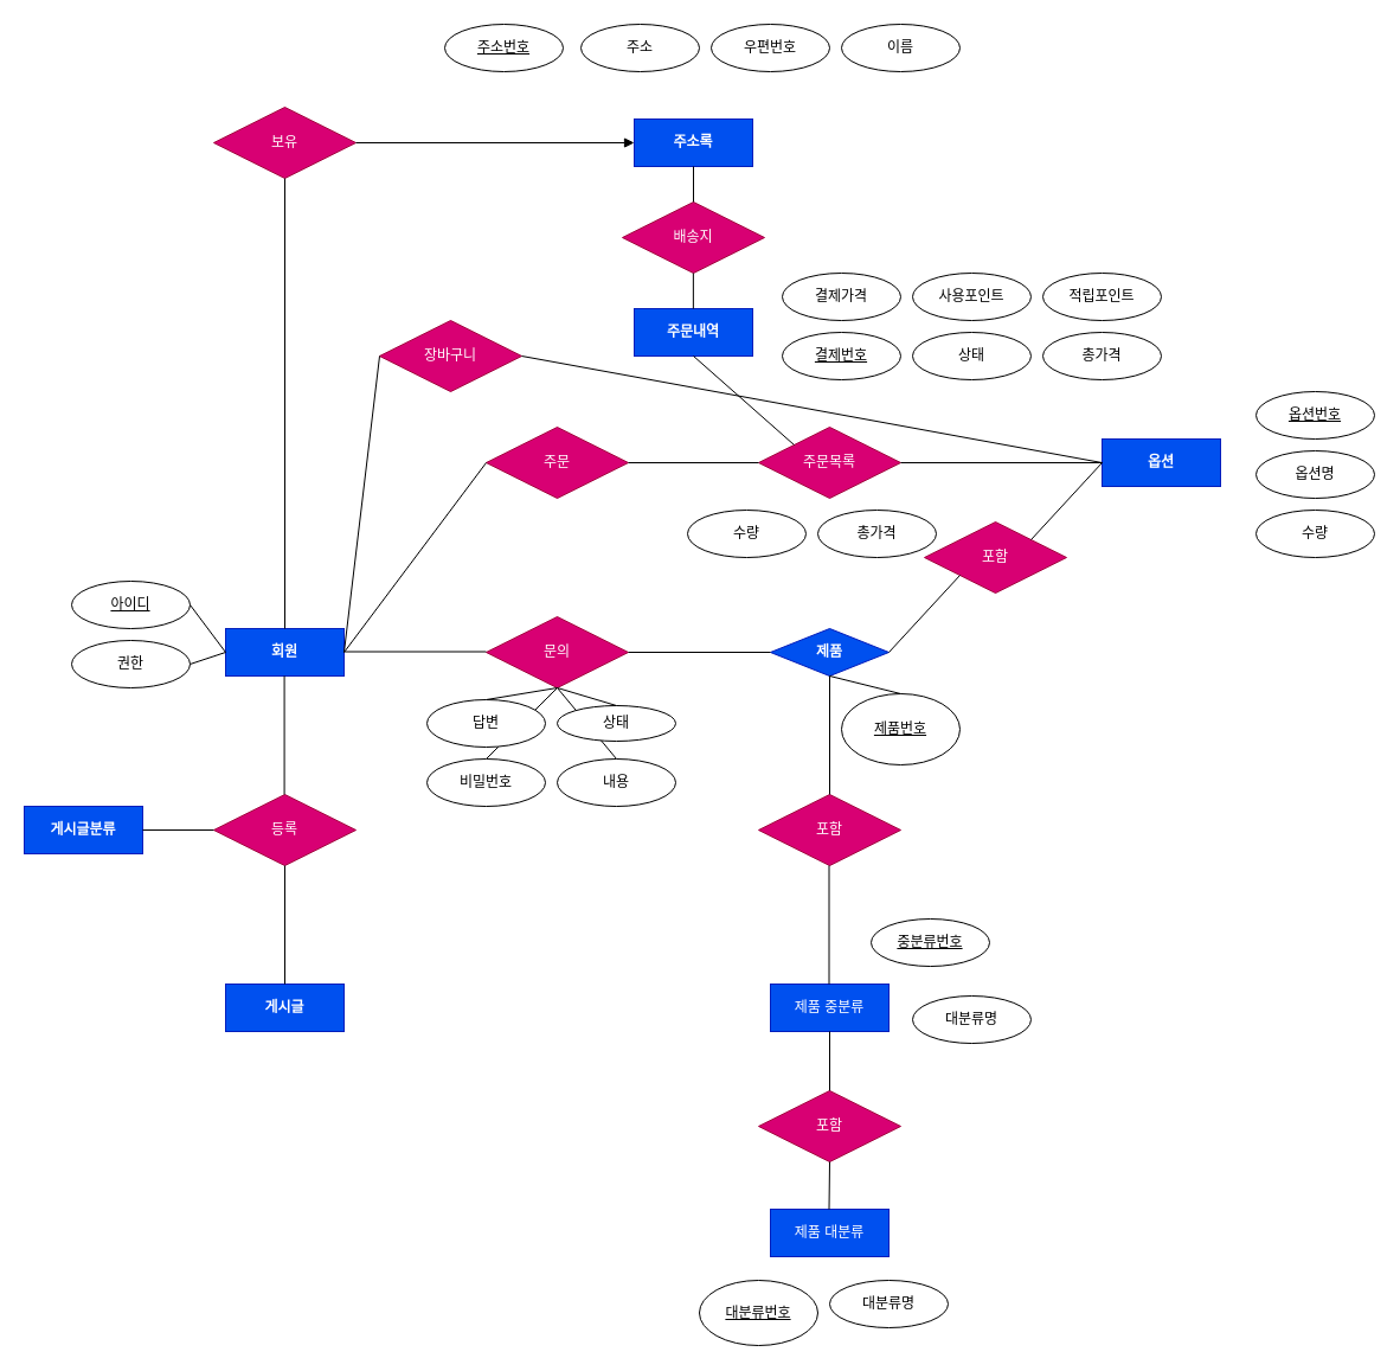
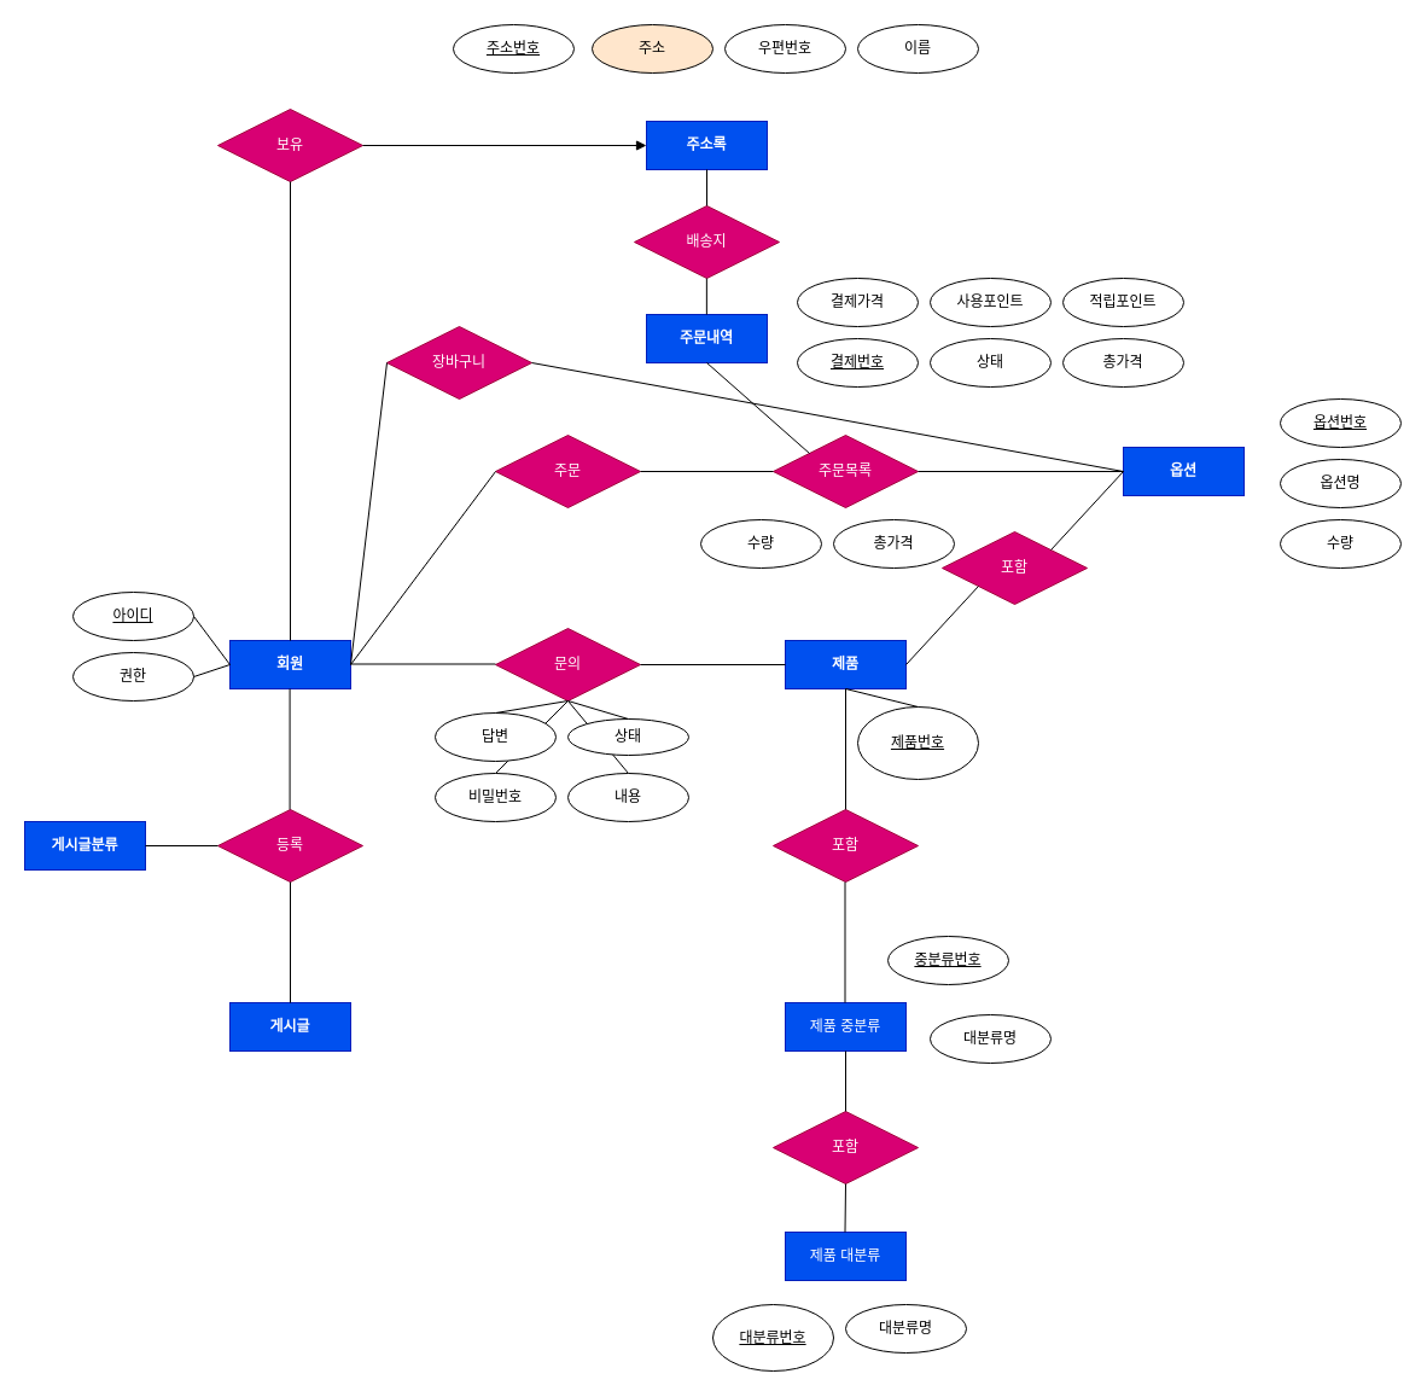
  <mxCell id="0" />
  <mxCell id="1" parent="0" />
  <mxCell id="2" value="" style="endArrow=none;html=1;rounded=0;exitX=0.5;exitY=0;exitDx=0;exitDy=0;entryX=0.5;entryY=1;entryDx=0;entryDy=0;" edge="1" parent="1" source="50" target="8"><mxGeometry relative="1" as="geometry"><mxPoint x="420" y="650" as="sourcePoint" /><mxPoint x="480" y="590" as="targetPoint" /></mxGeometry></mxCell>
  <mxCell id="3" value="" style="endArrow=none;html=1;rounded=0;exitX=0.5;exitY=0;exitDx=0;exitDy=0;entryX=0.5;entryY=1;entryDx=0;entryDy=0;" edge="1" parent="1" source="49" target="8"><mxGeometry relative="1" as="geometry"><mxPoint x="470" y="710" as="sourcePoint" /><mxPoint x="630" y="710" as="targetPoint" /></mxGeometry></mxCell>
  <mxCell id="4" value="회원" style="whiteSpace=wrap;html=1;align=center;fontStyle=1;labelBackgroundColor=none;fillColor=#0050ef;fontColor=#ffffff;strokeColor=#001DBC;" vertex="1" parent="1"><mxGeometry x="190" y="530" width="100" height="40" as="geometry" /></mxCell>
- <mxCell id="5" value="제품" style="rhombus;whiteSpace=wrap;html=1;align=center;fontStyle=1;fillColor=#0050ef;fontColor=#ffffff;strokeColor=#001DBC;" vertex="1" parent="1"><mxGeometry x="650" y="530" width="100" height="40" as="geometry" /></mxCell>
+ <mxCell id="5" value="제품" style="whiteSpace=wrap;html=1;align=center;fontStyle=1;fillColor=#0050ef;fontColor=#ffffff;strokeColor=#001DBC;" vertex="1" parent="1"><mxGeometry x="650" y="530" width="100" height="40" as="geometry" /></mxCell>
  <mxCell id="6" value="게시글" style="whiteSpace=wrap;html=1;align=center;fontStyle=1;fillColor=#0050ef;fontColor=#ffffff;strokeColor=#001DBC;" vertex="1" parent="1"><mxGeometry x="190" y="830" width="100" height="40" as="geometry" /></mxCell>
  <mxCell id="7" value="제품 중분류" style="whiteSpace=wrap;html=1;align=center;fillColor=#0050ef;fontColor=#ffffff;strokeColor=#001DBC;" vertex="1" parent="1"><mxGeometry x="650" y="830" width="100" height="40" as="geometry" /></mxCell>
  <mxCell id="8" value="문의" style="shape=rhombus;perimeter=rhombusPerimeter;whiteSpace=wrap;html=1;align=center;fillColor=#d80073;fontColor=#ffffff;strokeColor=#A50040;" vertex="1" parent="1"><mxGeometry x="410" y="520" width="120" height="60" as="geometry" /></mxCell>
  <mxCell id="9" value="포함" style="shape=rhombus;perimeter=rhombusPerimeter;whiteSpace=wrap;html=1;align=center;fillColor=#d80073;fontColor=#ffffff;strokeColor=#A50040;" vertex="1" parent="1"><mxGeometry x="640" y="670" width="120" height="60" as="geometry" /></mxCell>
  <mxCell id="10" value="등록" style="shape=rhombus;perimeter=rhombusPerimeter;whiteSpace=wrap;html=1;align=center;fillColor=#d80073;fontColor=#ffffff;strokeColor=#A50040;" vertex="1" parent="1"><mxGeometry x="180" y="670" width="120" height="60" as="geometry" /></mxCell>
  <mxCell id="11" value="주문" style="shape=rhombus;perimeter=rhombusPerimeter;whiteSpace=wrap;html=1;align=center;fillColor=#d80073;fontColor=#ffffff;strokeColor=#A50040;" vertex="1" parent="1"><mxGeometry x="410" y="360" width="120" height="60" as="geometry" /></mxCell>
  <mxCell id="12" value="주문내역" style="whiteSpace=wrap;html=1;align=center;fontStyle=1;fillColor=#0050ef;fontColor=#ffffff;strokeColor=#001DBC;" vertex="1" parent="1"><mxGeometry x="535" y="260" width="100" height="40" as="geometry" /></mxCell>
  <mxCell id="13" value="주문목록" style="shape=rhombus;perimeter=rhombusPerimeter;whiteSpace=wrap;html=1;align=center;fillColor=#d80073;fontColor=#ffffff;strokeColor=#A50040;" vertex="1" parent="1"><mxGeometry x="640" y="360" width="120" height="60" as="geometry" /></mxCell>
  <mxCell id="14" value="옵션" style="whiteSpace=wrap;html=1;align=center;fontStyle=1;fillColor=#0050ef;fontColor=#ffffff;strokeColor=#001DBC;" vertex="1" parent="1"><mxGeometry x="930" y="370" width="100" height="40" as="geometry" /></mxCell>
  <mxCell id="15" value="주소록" style="whiteSpace=wrap;html=1;align=center;fontStyle=1;fillColor=#0050ef;fontColor=#ffffff;strokeColor=#001DBC;" vertex="1" parent="1"><mxGeometry x="535" y="100" width="100" height="40" as="geometry" /></mxCell>
  <mxCell id="16" value="보유" style="shape=rhombus;perimeter=rhombusPerimeter;whiteSpace=wrap;html=1;align=center;fillColor=#d80073;fontColor=#ffffff;strokeColor=#A50040;" vertex="1" parent="1"><mxGeometry x="180" y="90" width="120" height="60" as="geometry" /></mxCell>
  <mxCell id="17" value="" style="endArrow=block;html=1;rounded=0;entryX=0;entryY=0.5;entryDx=0;entryDy=0;exitX=1;exitY=0.5;exitDx=0;exitDy=0;" edge="1" parent="1" source="16" target="15"><mxGeometry relative="1" as="geometry"><mxPoint x="300" y="279.5" as="sourcePoint" /><mxPoint x="460" y="279.5" as="targetPoint" /></mxGeometry></mxCell>
  <mxCell id="18" value="" style="endArrow=none;html=1;rounded=0;entryX=0.5;entryY=0;entryDx=0;entryDy=0;exitX=0.5;exitY=1;exitDx=0;exitDy=0;" edge="1" parent="1" source="16" target="4"><mxGeometry relative="1" as="geometry"><mxPoint x="180" y="410" as="sourcePoint" /><mxPoint x="421.96" y="411.02" as="targetPoint" /></mxGeometry></mxCell>
  <mxCell id="19" value="게시글분류" style="whiteSpace=wrap;html=1;align=center;fontStyle=1;fillColor=#0050ef;fontColor=#ffffff;strokeColor=#001DBC;" vertex="1" parent="1"><mxGeometry x="20" y="680" width="100" height="40" as="geometry" /></mxCell>
  <mxCell id="20" value="" style="endArrow=none;html=1;rounded=0;entryX=0;entryY=0.5;entryDx=0;entryDy=0;exitX=1;exitY=0.5;exitDx=0;exitDy=0;" edge="1" parent="1" source="13" target="14"><mxGeometry relative="1" as="geometry"><mxPoint x="770" y="389.41" as="sourcePoint" /><mxPoint x="890" y="389" as="targetPoint" /></mxGeometry></mxCell>
  <mxCell id="21" value="포함" style="shape=rhombus;perimeter=rhombusPerimeter;whiteSpace=wrap;html=1;align=center;fillColor=#d80073;strokeColor=#A50040;fontColor=#ffffff;" vertex="1" parent="1"><mxGeometry x="780" y="440" width="120" height="60" as="geometry" /></mxCell>
  <mxCell id="22" value="" style="endArrow=none;html=1;rounded=0;entryX=0;entryY=0.5;entryDx=0;entryDy=0;exitX=1;exitY=0;exitDx=0;exitDy=0;" edge="1" parent="1" source="21" target="14"><mxGeometry relative="1" as="geometry"><mxPoint x="760" y="520" as="sourcePoint" /><mxPoint x="920" y="520" as="targetPoint" /></mxGeometry></mxCell>
  <mxCell id="23" value="" style="endArrow=none;html=1;rounded=0;entryX=0;entryY=1;entryDx=0;entryDy=0;exitX=1;exitY=0.5;exitDx=0;exitDy=0;" edge="1" parent="1" source="5" target="21"><mxGeometry relative="1" as="geometry"><mxPoint x="780" y="582.5" as="sourcePoint" /><mxPoint x="840" y="517.5" as="targetPoint" /></mxGeometry></mxCell>
  <mxCell id="24" value="" style="endArrow=none;html=1;rounded=0;exitX=0.5;exitY=1;exitDx=0;exitDy=0;entryX=0.5;entryY=0;entryDx=0;entryDy=0;" edge="1" parent="1" source="5" target="9"><mxGeometry relative="1" as="geometry"><mxPoint x="780" y="730" as="sourcePoint" /><mxPoint x="940" y="730" as="targetPoint" /></mxGeometry></mxCell>
  <mxCell id="25" value="" style="endArrow=none;html=1;rounded=0;exitX=0.5;exitY=1;exitDx=0;exitDy=0;entryX=0.5;entryY=0;entryDx=0;entryDy=0;" edge="1" parent="1"><mxGeometry relative="1" as="geometry"><mxPoint x="699.5" y="730" as="sourcePoint" /><mxPoint x="699.5" y="830" as="targetPoint" /></mxGeometry></mxCell>
  <mxCell id="26" value="제품 대분류" style="whiteSpace=wrap;html=1;align=center;fillColor=#0050ef;fontColor=#ffffff;strokeColor=#001DBC;" vertex="1" parent="1"><mxGeometry x="650" y="1020" width="100" height="40" as="geometry" /></mxCell>
  <mxCell id="27" value="포함" style="shape=rhombus;perimeter=rhombusPerimeter;whiteSpace=wrap;html=1;align=center;fillColor=#d80073;fontColor=#ffffff;strokeColor=#A50040;" vertex="1" parent="1"><mxGeometry x="640" y="920" width="120" height="60" as="geometry" /></mxCell>
  <mxCell id="28" value="" style="endArrow=none;html=1;rounded=0;exitX=0.5;exitY=1;exitDx=0;exitDy=0;entryX=0.5;entryY=0;entryDx=0;entryDy=0;" edge="1" parent="1" source="7" target="27"><mxGeometry relative="1" as="geometry"><mxPoint x="830" y="880" as="sourcePoint" /><mxPoint x="830" y="980" as="targetPoint" /></mxGeometry></mxCell>
  <mxCell id="29" value="" style="endArrow=none;html=1;rounded=0;entryX=0.5;entryY=0;entryDx=0;entryDy=0;exitX=0.5;exitY=1;exitDx=0;exitDy=0;" edge="1" parent="1" source="27"><mxGeometry relative="1" as="geometry"><mxPoint x="700" y="990" as="sourcePoint" /><mxPoint x="699.5" y="1020" as="targetPoint" /></mxGeometry></mxCell>
  <mxCell id="30" value="대분류번호" style="ellipse;whiteSpace=wrap;html=1;align=center;fontStyle=4" vertex="1" parent="1"><mxGeometry x="590" y="1080" width="100" height="55" as="geometry" /></mxCell>
  <mxCell id="31" value="대분류명" style="ellipse;whiteSpace=wrap;html=1;align=center;" vertex="1" parent="1"><mxGeometry x="700" y="1080" width="100" height="40" as="geometry" /></mxCell>
  <mxCell id="32" value="중분류번호" style="ellipse;whiteSpace=wrap;html=1;align=center;fontStyle=4" vertex="1" parent="1"><mxGeometry x="735" y="775" width="100" height="40" as="geometry" /></mxCell>
  <mxCell id="33" value="대분류명" style="ellipse;whiteSpace=wrap;html=1;align=center;" vertex="1" parent="1"><mxGeometry x="770" y="840" width="100" height="40" as="geometry" /></mxCell>
  <mxCell id="34" value="" style="endArrow=none;html=1;rounded=0;entryX=0;entryY=0.5;entryDx=0;entryDy=0;exitX=1;exitY=0.5;exitDx=0;exitDy=0;" edge="1" parent="1" source="8" target="5"><mxGeometry relative="1" as="geometry"><mxPoint x="470" y="600" as="sourcePoint" /><mxPoint x="630" y="600" as="targetPoint" /></mxGeometry></mxCell>
  <mxCell id="35" value="" style="endArrow=none;html=1;rounded=0;entryX=0;entryY=0.5;entryDx=0;entryDy=0;exitX=1;exitY=0.5;exitDx=0;exitDy=0;" edge="1" parent="1"><mxGeometry relative="1" as="geometry"><mxPoint x="290" y="549.5" as="sourcePoint" /><mxPoint x="410" y="549.5" as="targetPoint" /></mxGeometry></mxCell>
  <mxCell id="36" value="제품번호" style="ellipse;whiteSpace=wrap;html=1;align=center;fontStyle=4;" vertex="1" parent="1"><mxGeometry x="710" y="585" width="100" height="60" as="geometry" /></mxCell>
  <mxCell id="37" value="옵션번호" style="ellipse;whiteSpace=wrap;html=1;align=center;fontStyle=4" vertex="1" parent="1"><mxGeometry x="1060" y="330" width="100" height="40" as="geometry" /></mxCell>
  <mxCell id="38" value="옵션명" style="ellipse;whiteSpace=wrap;html=1;align=center;" vertex="1" parent="1"><mxGeometry x="1060" y="380" width="100" height="40" as="geometry" /></mxCell>
  <mxCell id="39" value="수량" style="ellipse;whiteSpace=wrap;html=1;align=center;" vertex="1" parent="1"><mxGeometry x="580" y="430" width="100" height="40" as="geometry" /></mxCell>
  <mxCell id="40" value="총가격" style="ellipse;whiteSpace=wrap;html=1;align=center;" vertex="1" parent="1"><mxGeometry x="690" y="430" width="100" height="40" as="geometry" /></mxCell>
  <mxCell id="41" value="" style="endArrow=none;html=1;rounded=0;entryX=0;entryY=0;entryDx=0;entryDy=0;exitX=0.5;exitY=1;exitDx=0;exitDy=0;" edge="1" parent="1" source="12" target="13"><mxGeometry relative="1" as="geometry"><mxPoint x="310" y="290" as="sourcePoint" /><mxPoint x="545" y="290" as="targetPoint" /></mxGeometry></mxCell>
  <mxCell id="42" value="배송지" style="shape=rhombus;perimeter=rhombusPerimeter;whiteSpace=wrap;html=1;align=center;fillColor=#d80073;fontColor=#ffffff;strokeColor=#A50040;" vertex="1" parent="1"><mxGeometry x="525" y="170" width="120" height="60" as="geometry" /></mxCell>
  <mxCell id="43" value="" style="endArrow=none;html=1;rounded=0;entryX=0.5;entryY=1;entryDx=0;entryDy=0;exitX=0.5;exitY=0;exitDx=0;exitDy=0;" edge="1" parent="1" source="42" target="15"><mxGeometry relative="1" as="geometry"><mxPoint x="570" y="330" as="sourcePoint" /><mxPoint x="730" y="330" as="targetPoint" /></mxGeometry></mxCell>
  <mxCell id="44" value="" style="endArrow=none;html=1;rounded=0;entryX=0.5;entryY=1;entryDx=0;entryDy=0;exitX=0.5;exitY=0;exitDx=0;exitDy=0;" edge="1" parent="1"><mxGeometry relative="1" as="geometry"><mxPoint x="584.86" y="260" as="sourcePoint" /><mxPoint x="584.86" y="230" as="targetPoint" /></mxGeometry></mxCell>
  <mxCell id="45" value="" style="endArrow=none;html=1;rounded=0;exitX=1;exitY=0.5;exitDx=0;exitDy=0;entryX=0;entryY=0.5;entryDx=0;entryDy=0;" edge="1" parent="1" source="4" target="11"><mxGeometry relative="1" as="geometry"><mxPoint x="420" y="510" as="sourcePoint" /><mxPoint x="580" y="510" as="targetPoint" /></mxGeometry></mxCell>
  <mxCell id="46" value="" style="endArrow=none;html=1;rounded=0;exitX=1;exitY=0.5;exitDx=0;exitDy=0;entryX=0;entryY=0.5;entryDx=0;entryDy=0;" edge="1" parent="1" source="11" target="13"><mxGeometry relative="1" as="geometry"><mxPoint x="590" y="520" as="sourcePoint" /><mxPoint x="750" y="520" as="targetPoint" /></mxGeometry></mxCell>
  <mxCell id="47" value="답변" style="ellipse;whiteSpace=wrap;html=1;align=center;" vertex="1" parent="1"><mxGeometry x="360" y="590" width="100" height="40" as="geometry" /></mxCell>
  <mxCell id="48" value="상태" style="ellipse;whiteSpace=wrap;html=1;align=center;" vertex="1" parent="1"><mxGeometry x="470" y="595" width="100" height="30" as="geometry" /></mxCell>
  <mxCell id="49" value="비밀번호" style="ellipse;whiteSpace=wrap;html=1;align=center;" vertex="1" parent="1"><mxGeometry x="360" y="640" width="100" height="40" as="geometry" /></mxCell>
  <mxCell id="50" value="내용" style="ellipse;whiteSpace=wrap;html=1;align=center;" vertex="1" parent="1"><mxGeometry x="470" y="640" width="100" height="40" as="geometry" /></mxCell>
  <mxCell id="51" value="" style="endArrow=none;html=1;rounded=0;exitX=1;exitY=0.5;exitDx=0;exitDy=0;entryX=0;entryY=0.5;entryDx=0;entryDy=0;" edge="1" parent="1" source="19" target="10"><mxGeometry relative="1" as="geometry"><mxPoint x="150" y="730" as="sourcePoint" /><mxPoint x="310" y="730" as="targetPoint" /></mxGeometry></mxCell>
  <mxCell id="52" value="" style="endArrow=none;html=1;rounded=0;exitX=0.5;exitY=1;exitDx=0;exitDy=0;entryX=0.5;entryY=0;entryDx=0;entryDy=0;" edge="1" parent="1" source="10" target="6"><mxGeometry relative="1" as="geometry"><mxPoint x="130" y="710" as="sourcePoint" /><mxPoint x="190" y="710" as="targetPoint" /></mxGeometry></mxCell>
  <mxCell id="53" value="" style="endArrow=none;html=1;rounded=0;exitX=0.5;exitY=1;exitDx=0;exitDy=0;entryX=0.5;entryY=0;entryDx=0;entryDy=0;" edge="1" parent="1"><mxGeometry relative="1" as="geometry"><mxPoint x="239.58" y="570" as="sourcePoint" /><mxPoint x="239.58" y="670" as="targetPoint" /></mxGeometry></mxCell>
  <mxCell id="54" value="아이디" style="ellipse;whiteSpace=wrap;html=1;align=center;fontStyle=4" vertex="1" parent="1"><mxGeometry x="60" y="490" width="100" height="40" as="geometry" /></mxCell>
  <mxCell id="55" value="권한" style="ellipse;whiteSpace=wrap;html=1;align=center;" vertex="1" parent="1"><mxGeometry x="60" y="540" width="100" height="40" as="geometry" /></mxCell>
  <mxCell id="56" value="주소번호" style="ellipse;whiteSpace=wrap;html=1;align=center;fontStyle=4" vertex="1" parent="1"><mxGeometry x="375" y="20" width="100" height="40" as="geometry" /></mxCell>
- <mxCell id="57" value="주소" style="ellipse;whiteSpace=wrap;html=1;align=center;" vertex="1" parent="1"><mxGeometry x="490" y="20" width="100" height="40" as="geometry" /></mxCell>
+ <mxCell id="57" value="주소" style="ellipse;whiteSpace=wrap;html=1;align=center;fillColor=#ffe6cc;" vertex="1" parent="1"><mxGeometry x="490" y="20" width="100" height="40" as="geometry" /></mxCell>
  <mxCell id="58" value="우편번호&lt;span style=&quot;color: rgba(0, 0, 0, 0); font-family: monospace; font-size: 0px; text-align: start;&quot;&gt;%3CmxGraphModel%3E%3Croot%3E%3CmxCell%20id%3D%220%22%2F%3E%3CmxCell%20id%3D%221%22%20parent%3D%220%22%2F%3E%3CmxCell%20id%3D%222%22%20value%3D%22%EC%A3%BC%EC%86%8C%EB%B2%88%ED%98%B8%22%20style%3D%22ellipse%3BwhiteSpace%3Dwrap%3Bhtml%3D1%3Balign%3Dcenter%3B%22%20vertex%3D%221%22%20parent%3D%221%22%3E%3CmxGeometry%20x%3D%22325%22%20y%3D%22-230%22%20width%3D%22100%22%20height%3D%2240%22%20as%3D%22geometry%22%2F%3E%3C%2FmxCell%3E%3C%2Froot%3E%3C%2FmxGraphModel%3E&lt;/span&gt;" style="ellipse;whiteSpace=wrap;html=1;align=center;" vertex="1" parent="1"><mxGeometry x="600" y="20" width="100" height="40" as="geometry" /></mxCell>
  <mxCell id="59" value="이름" style="ellipse;whiteSpace=wrap;html=1;align=center;" vertex="1" parent="1"><mxGeometry x="710" y="20" width="100" height="40" as="geometry" /></mxCell>
  <mxCell id="60" value="결제번호" style="ellipse;whiteSpace=wrap;html=1;align=center;fontStyle=4" vertex="1" parent="1"><mxGeometry x="660" y="280" width="100" height="40" as="geometry" /></mxCell>
  <mxCell id="61" value="결제가격" style="ellipse;whiteSpace=wrap;html=1;align=center;" vertex="1" parent="1"><mxGeometry x="660" y="230" width="100" height="40" as="geometry" /></mxCell>
  <mxCell id="62" value="사용포인트" style="ellipse;whiteSpace=wrap;html=1;align=center;" vertex="1" parent="1"><mxGeometry x="770" y="230" width="100" height="40" as="geometry" /></mxCell>
  <mxCell id="63" value="적립포인트" style="ellipse;whiteSpace=wrap;html=1;align=center;" vertex="1" parent="1"><mxGeometry x="880" y="230" width="100" height="40" as="geometry" /></mxCell>
  <mxCell id="64" value="상태" style="ellipse;whiteSpace=wrap;html=1;align=center;" vertex="1" parent="1"><mxGeometry x="770" y="280" width="100" height="40" as="geometry" /></mxCell>
  <mxCell id="65" value="총가격" style="ellipse;whiteSpace=wrap;html=1;align=center;" vertex="1" parent="1"><mxGeometry x="880" y="280" width="100" height="40" as="geometry" /></mxCell>
  <mxCell id="66" value="수량" style="ellipse;whiteSpace=wrap;html=1;align=center;" vertex="1" parent="1"><mxGeometry x="1060" y="430" width="100" height="40" as="geometry" /></mxCell>
  <mxCell id="67" value="장바구니" style="shape=rhombus;perimeter=rhombusPerimeter;whiteSpace=wrap;html=1;align=center;fillColor=#d80073;fontColor=#ffffff;strokeColor=#A50040;" vertex="1" parent="1"><mxGeometry x="320" y="270" width="120" height="60" as="geometry" /></mxCell>
  <mxCell id="68" value="" style="endArrow=none;html=1;rounded=0;exitX=1;exitY=0.5;exitDx=0;exitDy=0;entryX=0;entryY=0.5;entryDx=0;entryDy=0;" edge="1" parent="1" source="67" target="14"><mxGeometry width="50" height="50" relative="1" as="geometry"><mxPoint x="660" y="500" as="sourcePoint" /><mxPoint x="710" y="450" as="targetPoint" /></mxGeometry></mxCell>
  <mxCell id="69" value="" style="endArrow=none;html=1;rounded=0;exitX=1;exitY=0.5;exitDx=0;exitDy=0;entryX=0;entryY=0.5;entryDx=0;entryDy=0;" edge="1" parent="1" source="4" target="67"><mxGeometry relative="1" as="geometry"><mxPoint x="490" y="480" as="sourcePoint" /><mxPoint x="650" y="480" as="targetPoint" /></mxGeometry></mxCell>
  <mxCell id="70" value="" style="endArrow=none;html=1;rounded=0;exitX=1;exitY=0.5;exitDx=0;exitDy=0;entryX=0;entryY=0.5;entryDx=0;entryDy=0;" edge="1" parent="1" source="54" target="4"><mxGeometry relative="1" as="geometry"><mxPoint x="170" y="610" as="sourcePoint" /><mxPoint x="330" y="610" as="targetPoint" /></mxGeometry></mxCell>
  <mxCell id="71" value="" style="endArrow=none;html=1;rounded=0;exitX=1;exitY=0.5;exitDx=0;exitDy=0;entryX=0;entryY=0.5;entryDx=0;entryDy=0;" edge="1" parent="1" source="55" target="4"><mxGeometry relative="1" as="geometry"><mxPoint x="170" y="580" as="sourcePoint" /><mxPoint x="200" y="620" as="targetPoint" /></mxGeometry></mxCell>
  <mxCell id="72" value="" style="endArrow=none;html=1;rounded=0;exitX=0.5;exitY=0;exitDx=0;exitDy=0;entryX=0.5;entryY=1;entryDx=0;entryDy=0;" edge="1" parent="1" source="47" target="8"><mxGeometry relative="1" as="geometry"><mxPoint x="430" y="660" as="sourcePoint" /><mxPoint x="490" y="600" as="targetPoint" /></mxGeometry></mxCell>
  <mxCell id="73" value="" style="endArrow=none;html=1;rounded=0;exitX=0.5;exitY=1;exitDx=0;exitDy=0;entryX=0.5;entryY=0;entryDx=0;entryDy=0;" edge="1" parent="1" source="8" target="48"><mxGeometry relative="1" as="geometry"><mxPoint x="440" y="670" as="sourcePoint" /><mxPoint x="500" y="610" as="targetPoint" /></mxGeometry></mxCell>
  <mxCell id="74" value="" style="endArrow=none;html=1;rounded=0;exitX=0.5;exitY=1;exitDx=0;exitDy=0;entryX=0.5;entryY=0;entryDx=0;entryDy=0;" edge="1" parent="1" source="5" target="36"><mxGeometry relative="1" as="geometry"><mxPoint x="450" y="680" as="sourcePoint" /><mxPoint x="510" y="620" as="targetPoint" /></mxGeometry></mxCell>
